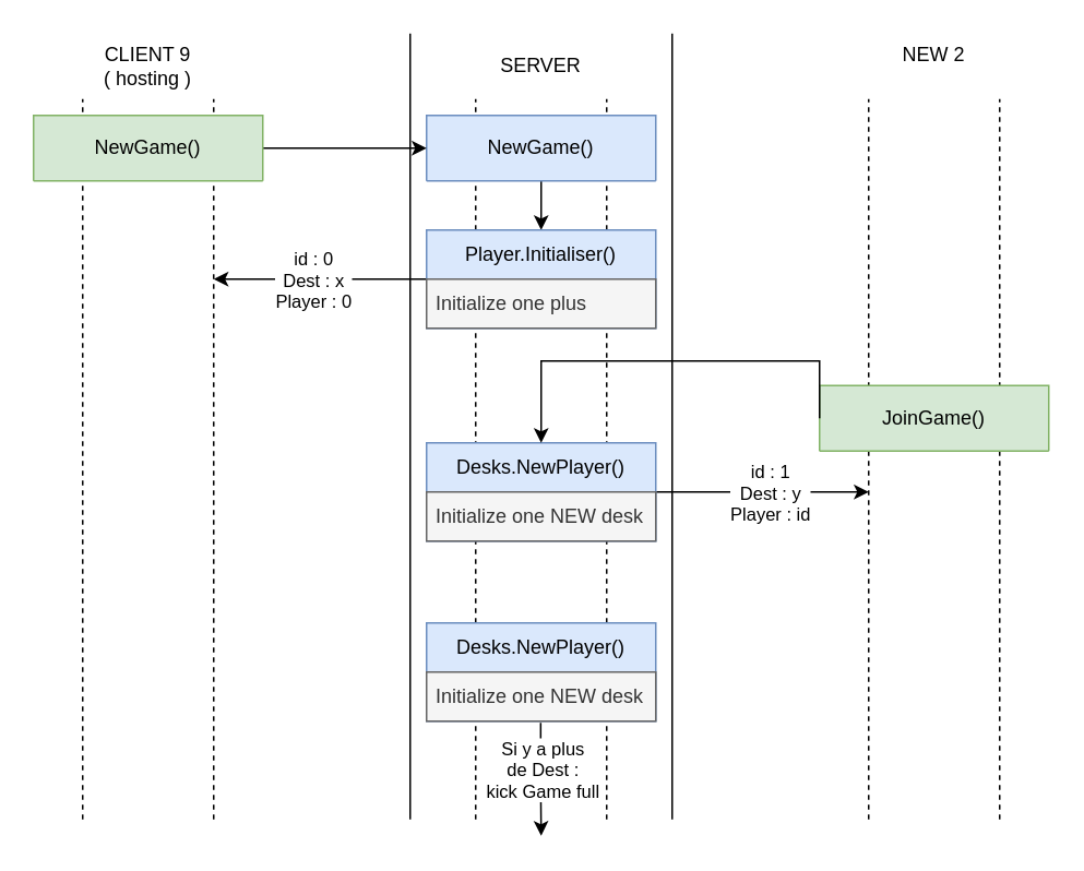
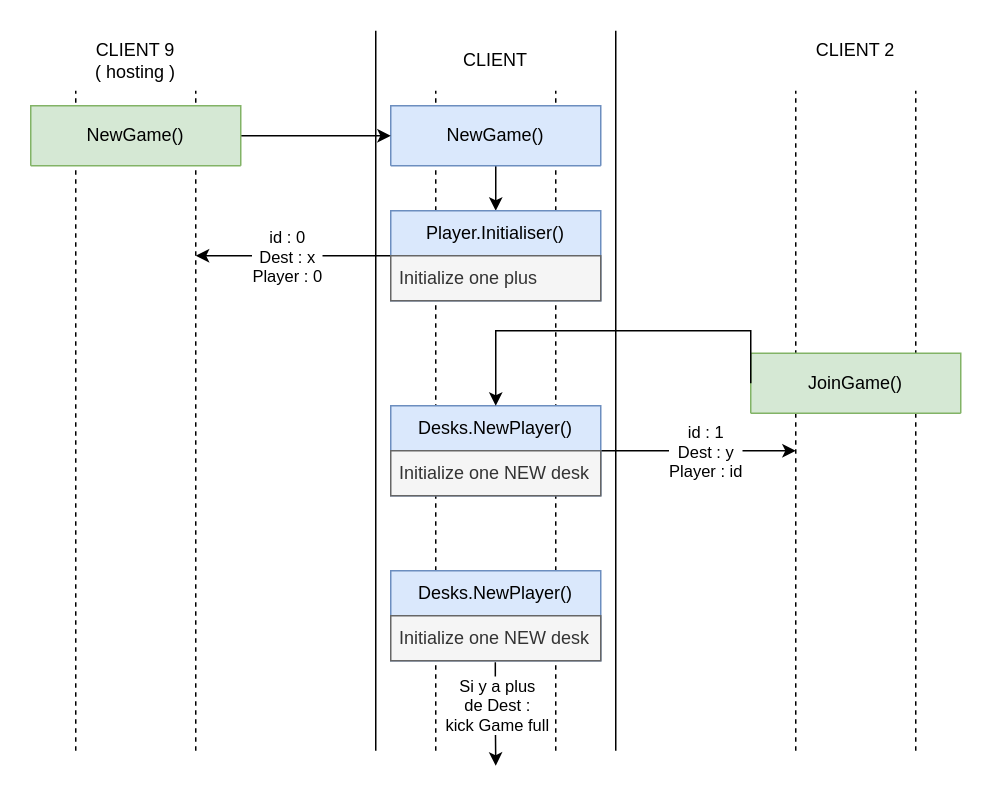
  <mxCell id="0" />
  <mxCell id="1" parent="0" />
  <mxCell id="2" value="" style="endArrow=none;dashed=1;html=1;rounded=0;" edge="1" parent="1"><mxGeometry width="50" height="50" relative="1" as="geometry"><mxPoint x="370" y="500" as="sourcePoint" /><mxPoint x="370" y="60" as="targetPoint" /></mxGeometry></mxCell>
  <mxCell id="3" value="" style="endArrow=none;dashed=1;html=1;rounded=0;" edge="1" parent="1"><mxGeometry width="50" height="50" relative="1" as="geometry"><mxPoint x="290" y="500" as="sourcePoint" /><mxPoint x="290" y="60" as="targetPoint" /></mxGeometry></mxCell>
  <mxCell id="4" style="edgeStyle=orthogonalEdgeStyle;rounded=0;orthogonalLoop=1;jettySize=auto;html=1;exitX=0.5;exitY=1;exitDx=0;exitDy=0;entryX=0.5;entryY=0;entryDx=0;entryDy=0;" edge="1" parent="1" source="5" target="8"><mxGeometry relative="1" as="geometry" /></mxCell>
  <mxCell id="5" value="NewGame()" style="swimlane;fontStyle=0;childLayout=stackLayout;horizontal=1;startSize=60;horizontalStack=0;resizeParent=1;resizeParentMax=0;resizeLast=0;collapsible=1;marginBottom=0;whiteSpace=wrap;html=1;fillColor=#dae8fc;strokeColor=#6c8ebf;" vertex="1" parent="1"><mxGeometry x="260" y="70" width="140" height="40" as="geometry" /></mxCell>
  <mxCell id="6" style="edgeStyle=orthogonalEdgeStyle;rounded=0;orthogonalLoop=1;jettySize=auto;html=1;exitX=0;exitY=0.5;exitDx=0;exitDy=0;" edge="1" parent="1" source="8"><mxGeometry relative="1" as="geometry"><mxPoint x="130" y="170" as="targetPoint" /></mxGeometry></mxCell>
  <mxCell id="7" value="id : 0&lt;br&gt;Dest : x&lt;br&gt;Player : 0" style="edgeLabel;html=1;align=center;verticalAlign=middle;resizable=0;points=[];" vertex="1" connectable="0" parent="6"><mxGeometry x="-0.116" y="-1" relative="1" as="geometry"><mxPoint x="-12" y="1" as="offset" /></mxGeometry></mxCell>
  <mxCell id="8" value="Player.Initialiser()" style="swimlane;fontStyle=0;childLayout=stackLayout;horizontal=1;startSize=30;horizontalStack=0;resizeParent=1;resizeParentMax=0;resizeLast=0;collapsible=1;marginBottom=0;whiteSpace=wrap;html=1;fillColor=#dae8fc;strokeColor=#6c8ebf;" vertex="1" parent="1"><mxGeometry x="260" y="140" width="140" height="60" as="geometry" /></mxCell>
  <mxCell id="9" value="Initialize one plus" style="text;align=left;verticalAlign=middle;spacingLeft=4;spacingRight=4;overflow=hidden;points=[[0,0.5],[1,0.5]];portConstraint=eastwest;rotatable=0;whiteSpace=wrap;html=1;fillColor=#f5f5f5;fontColor=#333333;strokeColor=#666666;" vertex="1" parent="8"><mxGeometry y="30" width="140" height="30" as="geometry" /></mxCell>
  <mxCell id="10" value="" style="endArrow=none;html=1;rounded=0;" edge="1" parent="1"><mxGeometry width="50" height="50" relative="1" as="geometry"><mxPoint x="250" y="500" as="sourcePoint" /><mxPoint x="250" as="targetPoint" y="20" /></mxGeometry></mxCell>
- <mxCell id="11" value="SERVER" style="text;html=1;align=center;verticalAlign=middle;whiteSpace=wrap;rounded=0;" vertex="1" parent="1"><mxGeometry x="300" y="30" width="60" height="20" as="geometry" /></mxCell>
+ <mxCell id="11" value="CLIENT" style="text;html=1;align=center;verticalAlign=middle;whiteSpace=wrap;rounded=0;" vertex="1" parent="1"><mxGeometry x="300" y="30" width="60" height="20" as="geometry" /></mxCell>
  <mxCell id="12" style="edgeStyle=orthogonalEdgeStyle;rounded=0;orthogonalLoop=1;jettySize=auto;html=1;exitX=1;exitY=0.5;exitDx=0;exitDy=0;" edge="1" parent="1" source="14"><mxGeometry relative="1" as="geometry"><mxPoint x="530" y="300" as="targetPoint" /></mxGeometry></mxCell>
  <mxCell id="13" value="id : 1&lt;br&gt;Dest : y&lt;br&gt;Player : id" style="edgeLabel;html=1;align=center;verticalAlign=middle;resizable=0;points=[];" vertex="1" connectable="0" parent="12"><mxGeometry x="0.5" y="-2" relative="1" as="geometry"><mxPoint x="-28" y="-2" as="offset" /></mxGeometry></mxCell>
  <mxCell id="14" value="Desks.NewPlayer()" style="swimlane;fontStyle=0;childLayout=stackLayout;horizontal=1;startSize=30;horizontalStack=0;resizeParent=1;resizeParentMax=0;resizeLast=0;collapsible=1;marginBottom=0;whiteSpace=wrap;html=1;fillColor=#dae8fc;strokeColor=#6c8ebf;" vertex="1" parent="1"><mxGeometry x="260" y="270" width="140" height="60" as="geometry" /></mxCell>
  <mxCell id="15" value="Initialize one NEW desk" style="text;align=left;verticalAlign=middle;spacingLeft=4;spacingRight=4;overflow=hidden;points=[[0,0.5],[1,0.5]];portConstraint=eastwest;rotatable=0;whiteSpace=wrap;html=1;fillColor=#f5f5f5;fontColor=#333333;strokeColor=#666666;" vertex="1" parent="14"><mxGeometry y="30" width="140" height="30" as="geometry" /></mxCell>
  <mxCell id="16" value="" style="endArrow=none;html=1;rounded=0;" edge="1" parent="1"><mxGeometry width="50" height="50" relative="1" as="geometry"><mxPoint x="410" y="500" as="sourcePoint" /><mxPoint x="410" as="targetPoint" y="20" /></mxGeometry></mxCell>
  <mxCell id="17" value="&lt;div&gt;CLIENT 9&lt;/div&gt;( hosting )" style="text;html=1;align=center;verticalAlign=middle;whiteSpace=wrap;rounded=0;" vertex="1" parent="1"><mxGeometry x="60" y="30" width="60" height="20" as="geometry" /></mxCell>
  <mxCell id="18" value="" style="endArrow=none;dashed=1;html=1;rounded=0;" edge="1" parent="1"><mxGeometry width="50" height="50" relative="1" as="geometry"><mxPoint x="130" y="500" as="sourcePoint" /><mxPoint x="130" y="60" as="targetPoint" /></mxGeometry></mxCell>
  <mxCell id="19" value="" style="endArrow=none;dashed=1;html=1;rounded=0;" edge="1" parent="1"><mxGeometry width="50" height="50" relative="1" as="geometry"><mxPoint x="50" y="500" as="sourcePoint" /><mxPoint x="50" y="60" as="targetPoint" /></mxGeometry></mxCell>
  <mxCell id="20" style="edgeStyle=orthogonalEdgeStyle;rounded=0;orthogonalLoop=1;jettySize=auto;html=1;exitX=1;exitY=0.5;exitDx=0;exitDy=0;entryX=0;entryY=0.5;entryDx=0;entryDy=0;" edge="1" parent="1" source="21" target="5"><mxGeometry relative="1" as="geometry" /></mxCell>
  <mxCell id="21" value="NewGame()" style="swimlane;fontStyle=0;childLayout=stackLayout;horizontal=1;startSize=60;horizontalStack=0;resizeParent=1;resizeParentMax=0;resizeLast=0;collapsible=1;marginBottom=0;whiteSpace=wrap;html=1;fillColor=#d5e8d4;strokeColor=#82b366;" vertex="1" parent="1"><mxGeometry x="20" y="70" width="140" height="40" as="geometry" /></mxCell>
  <mxCell id="22" style="edgeStyle=orthogonalEdgeStyle;rounded=0;orthogonalLoop=1;jettySize=auto;html=1;exitX=0.498;exitY=1.033;exitDx=0;exitDy=0;exitPerimeter=0;" edge="1" parent="1" source="25"><mxGeometry relative="1" as="geometry"><mxPoint x="330" y="510" as="targetPoint" /></mxGeometry></mxCell>
  <mxCell id="23" value="Si y a plus&lt;br&gt;de Dest :&lt;br&gt;kick Game full" style="edgeLabel;html=1;align=center;verticalAlign=middle;resizable=0;points=[];" vertex="1" connectable="0" parent="22"><mxGeometry x="0.5" y="-2" relative="1" as="geometry"><mxPoint x="2" y="-23" as="offset" /></mxGeometry></mxCell>
  <mxCell id="24" value="Desks.NewPlayer()" style="swimlane;fontStyle=0;childLayout=stackLayout;horizontal=1;startSize=30;horizontalStack=0;resizeParent=1;resizeParentMax=0;resizeLast=0;collapsible=1;marginBottom=0;whiteSpace=wrap;html=1;fillColor=#dae8fc;strokeColor=#6c8ebf;" vertex="1" parent="1"><mxGeometry x="260" y="380" width="140" height="60" as="geometry" /></mxCell>
  <mxCell id="25" value="Initialize one NEW desk" style="text;align=left;verticalAlign=middle;spacingLeft=4;spacingRight=4;overflow=hidden;points=[[0,0.5],[1,0.5]];portConstraint=eastwest;rotatable=0;whiteSpace=wrap;html=1;fillColor=#f5f5f5;fontColor=#333333;strokeColor=#666666;" vertex="1" parent="24"><mxGeometry y="30" width="140" height="30" as="geometry" /></mxCell>
- <mxCell id="26" value="&lt;div&gt;NEW 2&lt;/div&gt;&lt;div&gt;&lt;br&gt;&lt;/div&gt;" style="text;html=1;align=center;verticalAlign=middle;whiteSpace=wrap;rounded=0;" vertex="1" parent="1"><mxGeometry x="540" y="30" width="60" height="20" as="geometry" /></mxCell>
+ <mxCell id="26" value="&lt;div&gt;CLIENT 2&lt;/div&gt;&lt;div&gt;&lt;br&gt;&lt;/div&gt;" style="text;html=1;align=center;verticalAlign=middle;whiteSpace=wrap;rounded=0;" vertex="1" parent="1"><mxGeometry x="540" y="30" width="60" height="20" as="geometry" /></mxCell>
  <mxCell id="27" value="" style="endArrow=none;dashed=1;html=1;rounded=0;" edge="1" parent="1"><mxGeometry width="50" height="50" relative="1" as="geometry"><mxPoint x="610" y="500" as="sourcePoint" /><mxPoint x="610" y="60" as="targetPoint" /></mxGeometry></mxCell>
  <mxCell id="28" value="" style="endArrow=none;dashed=1;html=1;rounded=0;" edge="1" parent="1"><mxGeometry width="50" height="50" relative="1" as="geometry"><mxPoint x="530" y="500" as="sourcePoint" /><mxPoint x="530" y="60" as="targetPoint" /></mxGeometry></mxCell>
  <mxCell id="29" value="JoinGame()" style="swimlane;fontStyle=0;childLayout=stackLayout;horizontal=1;startSize=60;horizontalStack=0;resizeParent=1;resizeParentMax=0;resizeLast=0;collapsible=1;marginBottom=0;whiteSpace=wrap;html=1;fillColor=#d5e8d4;strokeColor=#82b366;" vertex="1" parent="1"><mxGeometry x="500" y="235" width="140" height="40" as="geometry" /></mxCell>
  <mxCell id="30" style="edgeStyle=orthogonalEdgeStyle;rounded=0;orthogonalLoop=1;jettySize=auto;html=1;exitX=0;exitY=0.5;exitDx=0;exitDy=0;entryX=0.5;entryY=0;entryDx=0;entryDy=0;" edge="1" parent="1" source="29" target="14"><mxGeometry relative="1" as="geometry"><Array as="points"><mxPoint x="330" y="220" /></Array></mxGeometry></mxCell>
